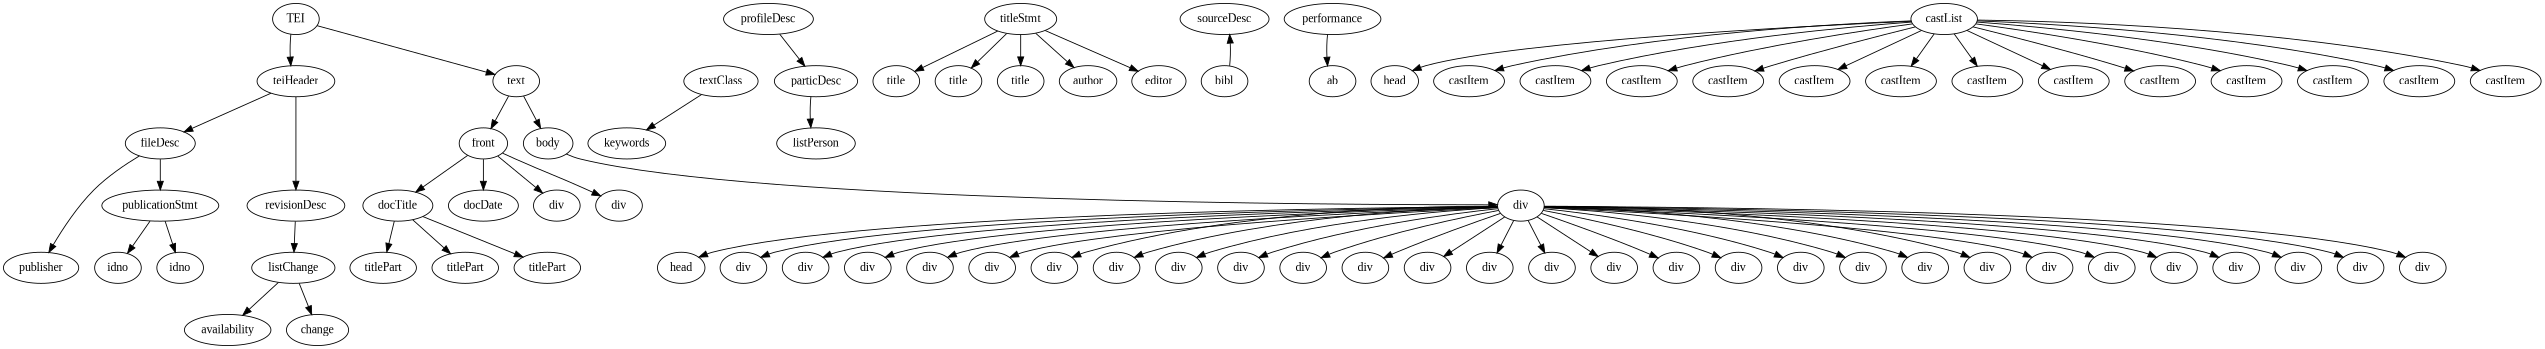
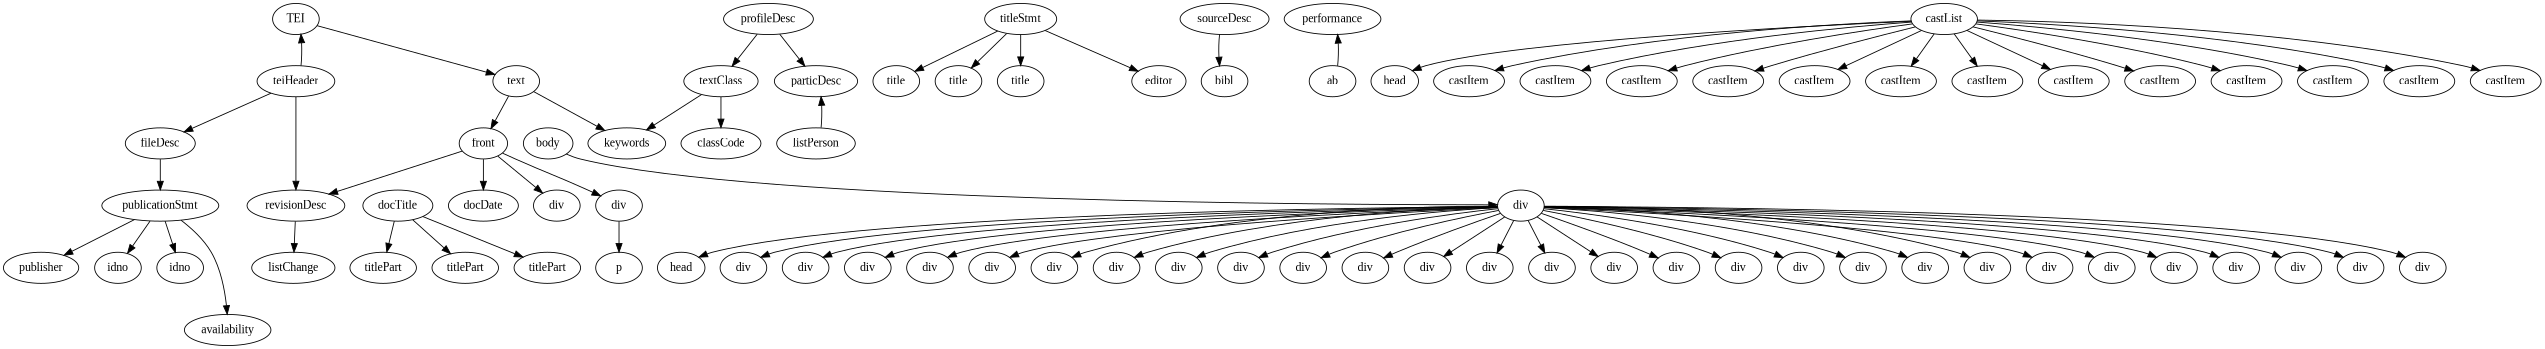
  digraph {
    fontname="Liberation Serif"
    node [fontname="Liberation Serif"]
    edge [fontname="Liberation Serif"]
    n1 [label=TEI]
    n2 [label=teiHeader]
    n3 [label=text]
    n4 [label=fileDesc]
    n5 [label=revisionDesc]
    n6 [label=front]
    n7 [label=body]
    n8 [label=publicationStmt]
    n9 [label=profileDesc]
    n10 [label=particDesc]
    n11 [label=textClass]
    n12 [label=listChange]
    n13 [label=titleStmt]
    n14 [label=title]
    n15 [label=title]
    n16 [label=title]
-   n17 [label=author]
    n18 [label=editor]
    n19 [label=publisher]
    n20 [label=idno]
    n21 [label=idno]
    n22 [label=availability]
    n23 [label=sourceDesc]
    n24 [label=bibl]
    n25 [label=listPerson]
    n26 [label=keywords]
-   n28 [label=change]
+   n27 [label=classCode]
    n29 [label=docTitle]
    n30 [label=docDate]
    n31 [label=div]
    n32 [label=div]
    n33 [label=div]
    n34 [label=titlePart]
    n35 [label=titlePart]
    n36 [label=titlePart]
+   n37 [label=p]
    n38 [label=performance]
    n39 [label=ab]
    n40 [label=castList]
    n41 [label=head]
    n42 [label=castItem]
    n43 [label=castItem]
    n44 [label=castItem]
    n45 [label=castItem]
    n46 [label=castItem]
    n47 [label=castItem]
    n48 [label=castItem]
    n49 [label=castItem]
    n50 [label=castItem]
    n51 [label=castItem]
    n52 [label=castItem]
    n53 [label=castItem]
    n54 [label=castItem]
    n55 [label=head]
    n56 [label=div]
    n57 [label=div]
    n58 [label=div]
    n59 [label=div]
    n60 [label=div]
    n61 [label=div]
    n62 [label=div]
    n63 [label=div]
    n64 [label=div]
    n65 [label=div]
    n66 [label=div]
    n67 [label=div]
    n68 [label=div]
    n69 [label=div]
    n70 [label=div]
    n71 [label=div]
    n72 [label=div]
    n73 [label=div]
    n74 [label=div]
    n75 [label=div]
    n76 [label=div]
    n77 [label=div]
    n78 [label=div]
    n79 [label=div]
    n80 [label=div]
    n81 [label=div]
    n82 [label=div]
    n83 [label=div]
-   n1 -> n2
+   n2 -> n1
    n1 -> n3
    n2 -> n4
    n2 -> n5
    n3 -> n6
-   n3 -> n7
+   n3 -> n26
    n4 -> n8
    n5 -> n12
-   n6 -> n29
+   n6 -> n5
    n6 -> n30
    n6 -> n31
    n6 -> n32
    n7 -> n33
-   n4 -> n19
+   n8 -> n19
    n8 -> n20
    n8 -> n21
-   n12 -> n22
+   n8 -> n22
    n9 -> n10
-   n10 -> n25
+   n9 -> n11
+   n25 -> n10
    n11 -> n26
-   n12 -> n28
+   n11 -> n27
    n13 -> n14
    n13 -> n15
    n13 -> n16
-   n13 -> n17
    n13 -> n18
-   n24 -> n23
+   n23 -> n24
    n29 -> n34
    n29 -> n35
    n29 -> n36
+   n32 -> n37
    n33 -> n55
    n33 -> n56
    n33 -> n57
    n33 -> n58
    n33 -> n59
    n33 -> n60
    n33 -> n61
    n33 -> n62
    n33 -> n63
    n33 -> n64
    n33 -> n65
    n33 -> n66
    n33 -> n67
    n33 -> n68
    n33 -> n69
    n33 -> n70
    n33 -> n71
    n33 -> n72
    n33 -> n73
    n33 -> n74
    n33 -> n75
    n33 -> n76
    n33 -> n77
    n33 -> n78
    n33 -> n79
    n33 -> n80
    n33 -> n81
    n33 -> n82
    n33 -> n83
-   n38 -> n39
+   n39 -> n38
    n40 -> n41
    n40 -> n42
    n40 -> n43
    n40 -> n44
    n40 -> n45
    n40 -> n46
    n40 -> n47
    n40 -> n48
    n40 -> n49
    n40 -> n50
    n40 -> n51
    n40 -> n52
    n40 -> n53
    n40 -> n54
  }
